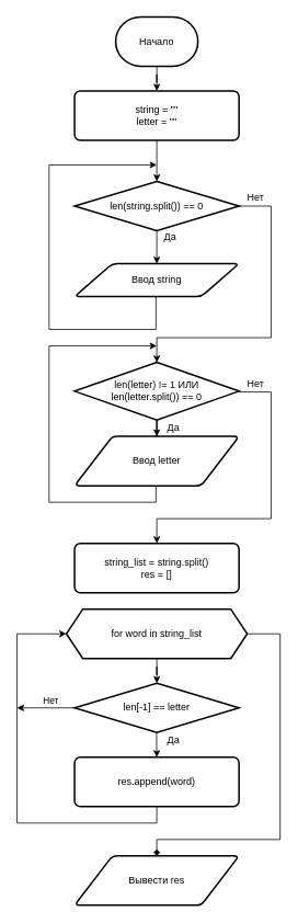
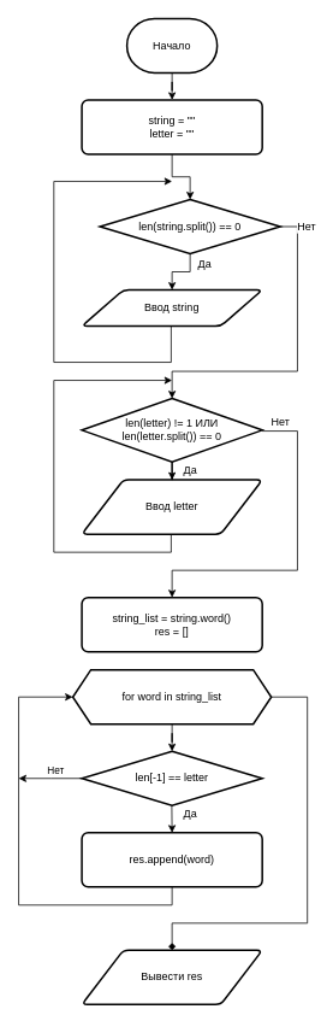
  <mxCell id="0" />
  <mxCell id="1" parent="0" />
  <mxCell id="2" value="" style="edgeStyle=orthogonalEdgeStyle;rounded=0;orthogonalLoop=1;jettySize=auto;html=1;" edge="1" parent="1" source="3" target="12"><mxGeometry relative="1" as="geometry" /></mxCell>
  <mxCell id="3" value="Начало" style="strokeWidth=2;html=1;shape=mxgraph.flowchart.terminator;whiteSpace=wrap;" parent="1" vertex="1"><mxGeometry x="140" y="20" width="100" height="60" as="geometry" /></mxCell>
  <mxCell id="4" style="edgeStyle=orthogonalEdgeStyle;rounded=0;orthogonalLoop=1;jettySize=auto;html=1;fontFamily=Helvetica;fontSize=12;fontColor=default;" parent="1" source="5" edge="1"><mxGeometry relative="1" as="geometry"><mxPoint x="190" y="200" as="targetPoint" /><Array as="points"><mxPoint x="189" y="400" /><mxPoint x="59" y="400" /><mxPoint x="59" y="200" /></Array></mxGeometry></mxCell>
  <mxCell id="5" value="Ввод&amp;nbsp;string" style="shape=parallelogram;html=1;strokeWidth=2;perimeter=parallelogramPerimeter;whiteSpace=wrap;rounded=1;arcSize=12;size=0.23;" parent="1" vertex="1"><mxGeometry x="90" y="320" width="200" height="40" as="geometry" /></mxCell>
  <mxCell id="6" value="Да" style="edgeStyle=orthogonalEdgeStyle;rounded=0;orthogonalLoop=1;jettySize=auto;html=1;fontFamily=Helvetica;fontSize=12;fontColor=default;" parent="1" source="8" target="5" edge="1"><mxGeometry x="-0.6" y="16" relative="1" as="geometry"><mxPoint as="offset" /></mxGeometry></mxCell>
  <mxCell id="7" value="Нет" style="edgeStyle=orthogonalEdgeStyle;rounded=0;orthogonalLoop=1;jettySize=auto;html=1;exitX=1;exitY=0.5;exitDx=0;exitDy=0;exitPerimeter=0;fontFamily=Helvetica;fontSize=12;fontColor=default;entryX=0.5;entryY=0;entryDx=0;entryDy=0;entryPerimeter=0;" parent="1" source="8" target="15" edge="1"><mxGeometry x="-0.891" y="10" relative="1" as="geometry"><mxPoint x="210" y="430" as="targetPoint" /><Array as="points"><mxPoint x="329" y="250" /><mxPoint x="329" y="410" /><mxPoint x="190" y="410" /></Array><mxPoint as="offset" /></mxGeometry></mxCell>
- <mxCell id="8" value="len(string.split()) == 0" style="strokeWidth=2;html=1;shape=mxgraph.flowchart.decision;whiteSpace=wrap;" parent="1" vertex="1"><mxGeometry x="90" y="220" width="200" height="60" as="geometry" /></mxCell>
- <mxCell id="9" value="&lt;div&gt;string_list = string.split()&lt;/div&gt;&lt;div&gt;res = []&lt;/div&gt;" style="rounded=1;whiteSpace=wrap;html=1;absoluteArcSize=1;arcSize=14;strokeWidth=2;strokeColor=default;align=center;verticalAlign=middle;fillColor=default;" parent="1" vertex="1"><mxGeometry x="90" y="660" width="200" height="60" as="geometry" /></mxCell>
- <mxCell id="10" value="&lt;div&gt;Вывести&amp;nbsp;res&lt;/div&gt;" style="shape=parallelogram;html=1;strokeWidth=2;perimeter=parallelogramPerimeter;whiteSpace=wrap;rounded=1;arcSize=12;size=0.23;" parent="1" vertex="1"><mxGeometry x="90" y="1040" width="200" height="60" as="geometry" /></mxCell>
+ <mxCell id="8" value="len(string.split()) == 0" style="strokeWidth=2;html=1;shape=mxgraph.flowchart.decision;whiteSpace=wrap;" parent="1" vertex="1"><mxGeometry x="110" y="220" width="200" height="60" as="geometry" /></mxCell>
+ <mxCell id="9" value="&lt;div&gt;string_list = string.word()&lt;/div&gt;&lt;div&gt;res = []&lt;/div&gt;" style="rounded=1;whiteSpace=wrap;html=1;absoluteArcSize=1;arcSize=14;strokeWidth=2;strokeColor=default;align=center;verticalAlign=middle;fillColor=default;" parent="1" vertex="1"><mxGeometry x="90" y="660" width="200" height="60" as="geometry" /></mxCell>
+ <mxCell id="10" value="&lt;div&gt;Вывести&amp;nbsp;res&lt;/div&gt;" style="shape=parallelogram;html=1;strokeWidth=2;perimeter=parallelogramPerimeter;whiteSpace=wrap;rounded=1;arcSize=12;size=0.23;" parent="1" vertex="1"><mxGeometry x="90" y="1050" width="200" height="60" as="geometry" /></mxCell>
  <mxCell id="11" value="" style="edgeStyle=orthogonalEdgeStyle;rounded=0;orthogonalLoop=1;jettySize=auto;html=1;" edge="1" parent="1" source="12" target="8"><mxGeometry relative="1" as="geometry" /></mxCell>
  <mxCell id="12" value="string = &quot;&quot;&lt;br&gt;letter = &quot;&quot;" style="rounded=1;whiteSpace=wrap;html=1;absoluteArcSize=1;arcSize=14;strokeWidth=2;strokeColor=default;align=center;verticalAlign=middle;fillColor=default;" vertex="1" parent="1"><mxGeometry x="90" y="110" width="200" height="60" as="geometry" /></mxCell>
  <mxCell id="13" value="Ввод&amp;nbsp;letter" style="shape=parallelogram;html=1;strokeWidth=2;perimeter=parallelogramPerimeter;whiteSpace=wrap;rounded=1;arcSize=12;size=0.23;" vertex="1" parent="1"><mxGeometry x="90" y="530" width="200" height="60" as="geometry" /></mxCell>
  <mxCell id="14" value="Да" style="edgeStyle=orthogonalEdgeStyle;rounded=0;orthogonalLoop=1;jettySize=auto;html=1;fontFamily=Helvetica;fontSize=12;fontColor=default;" edge="1" source="15" target="13" parent="1"><mxGeometry x="0.667" y="20" relative="1" as="geometry"><mxPoint as="offset" /></mxGeometry></mxCell>
  <mxCell id="15" value="len(letter) != 1 ИЛИ&lt;br&gt;len(letter.split()) == 0" style="strokeWidth=2;html=1;shape=mxgraph.flowchart.decision;whiteSpace=wrap;" vertex="1" parent="1"><mxGeometry x="90" y="440" width="200" height="70" as="geometry" /></mxCell>
  <mxCell id="16" style="edgeStyle=orthogonalEdgeStyle;rounded=0;orthogonalLoop=1;jettySize=auto;html=1;fontFamily=Helvetica;fontSize=12;fontColor=default;" edge="1" parent="1"><mxGeometry relative="1" as="geometry"><mxPoint x="190" y="420" as="targetPoint" /><Array as="points"><mxPoint x="189" y="610" /><mxPoint x="59" y="610" /><mxPoint x="59" y="420" /><mxPoint x="190" y="420" /></Array><mxPoint x="189" y="590" as="sourcePoint" /></mxGeometry></mxCell>
  <mxCell id="17" value="Нет" style="edgeStyle=orthogonalEdgeStyle;rounded=0;orthogonalLoop=1;jettySize=auto;html=1;fontFamily=Helvetica;fontSize=12;fontColor=default;entryX=0.5;entryY=0;entryDx=0;entryDy=0;entryPerimeter=0;" edge="1" parent="1"><mxGeometry x="-0.891" y="10" relative="1" as="geometry"><mxPoint x="190" y="660" as="targetPoint" /><Array as="points"><mxPoint x="290" y="476" /><mxPoint x="329" y="476" /><mxPoint x="329" y="630" /><mxPoint x="190" y="630" /></Array><mxPoint as="offset" /><mxPoint x="290" y="476" as="sourcePoint" /></mxGeometry></mxCell>
  <mxCell id="18" value="" style="edgeStyle=orthogonalEdgeStyle;rounded=0;orthogonalLoop=1;jettySize=auto;html=1;" edge="1" parent="1" source="20" target="23"><mxGeometry relative="1" as="geometry" /></mxCell>
  <mxCell id="19" style="edgeStyle=orthogonalEdgeStyle;rounded=0;orthogonalLoop=1;jettySize=auto;html=1;entryX=0.5;entryY=0;entryDx=0;entryDy=0;endArrow=diamond;" edge="1" parent="1" source="20" target="10"><mxGeometry relative="1" as="geometry"><mxPoint x="360" y="1020" as="targetPoint" /><Array as="points"><mxPoint x="340" y="770" /><mxPoint x="340" y="1020" /><mxPoint x="190" y="1020" /></Array></mxGeometry></mxCell>
  <mxCell id="20" value="for word in string_list" style="shape=hexagon;perimeter=hexagonPerimeter2;whiteSpace=wrap;html=1;fixedSize=1;rounded=0;arcSize=14;strokeWidth=2;" vertex="1" parent="1"><mxGeometry x="80" y="740" width="220" height="60" as="geometry" /></mxCell>
  <mxCell id="21" style="edgeStyle=orthogonalEdgeStyle;rounded=0;orthogonalLoop=1;jettySize=auto;html=1;strokeColor=default;" edge="1" parent="1" source="23"><mxGeometry relative="1" as="geometry"><mxPoint x="20" y="860" as="targetPoint" /></mxGeometry></mxCell>
  <mxCell id="22" value="Нет" style="edgeLabel;html=1;align=center;verticalAlign=middle;resizable=0;points=[];" vertex="1" connectable="0" parent="21"><mxGeometry x="-0.296" y="-3" relative="1" as="geometry"><mxPoint x="-5" y="-7" as="offset" /></mxGeometry></mxCell>
  <mxCell id="23" value="len[-1] == letter" style="strokeWidth=2;html=1;shape=mxgraph.flowchart.decision;whiteSpace=wrap;" vertex="1" parent="1"><mxGeometry x="90" y="830" width="200" height="60" as="geometry" /></mxCell>
  <mxCell id="24" value="res.append(word)" style="rounded=1;whiteSpace=wrap;html=1;absoluteArcSize=1;arcSize=14;strokeWidth=2;strokeColor=default;align=center;verticalAlign=middle;fillColor=default;" vertex="1" parent="1"><mxGeometry x="90" y="920" width="200" height="60" as="geometry" /></mxCell>
  <mxCell id="25" style="edgeStyle=orthogonalEdgeStyle;rounded=0;orthogonalLoop=1;jettySize=auto;html=1;fontFamily=Helvetica;fontSize=12;fontColor=default;entryX=0;entryY=0.5;entryDx=0;entryDy=0;" edge="1" parent="1" target="20"><mxGeometry relative="1" as="geometry"><mxPoint x="190" y="814" as="targetPoint" /><Array as="points"><mxPoint x="190" y="1000" /><mxPoint x="20" y="1000" /><mxPoint x="20" y="770" /></Array><mxPoint x="190" y="980" as="sourcePoint" /></mxGeometry></mxCell>
  <mxCell id="26" value="Да" style="edgeStyle=orthogonalEdgeStyle;rounded=0;orthogonalLoop=1;jettySize=auto;html=1;fontFamily=Helvetica;fontSize=12;fontColor=default;entryX=0.5;entryY=0;entryDx=0;entryDy=0;" edge="1" parent="1" target="24"><mxGeometry x="-0.319" y="20" relative="1" as="geometry"><mxPoint as="offset" /><mxPoint x="189.69" y="890" as="sourcePoint" /><mxPoint x="189.69" y="910" as="targetPoint" /></mxGeometry></mxCell>
